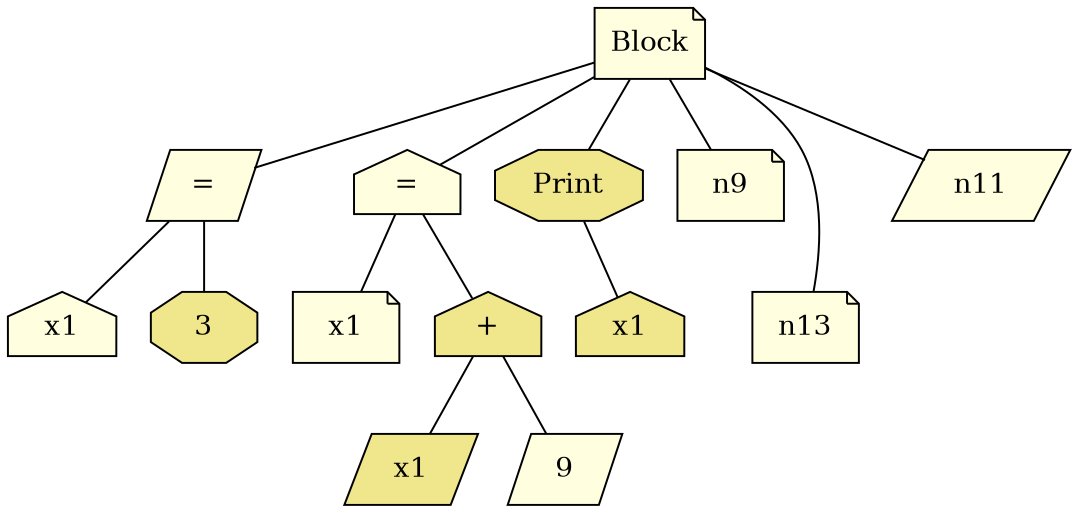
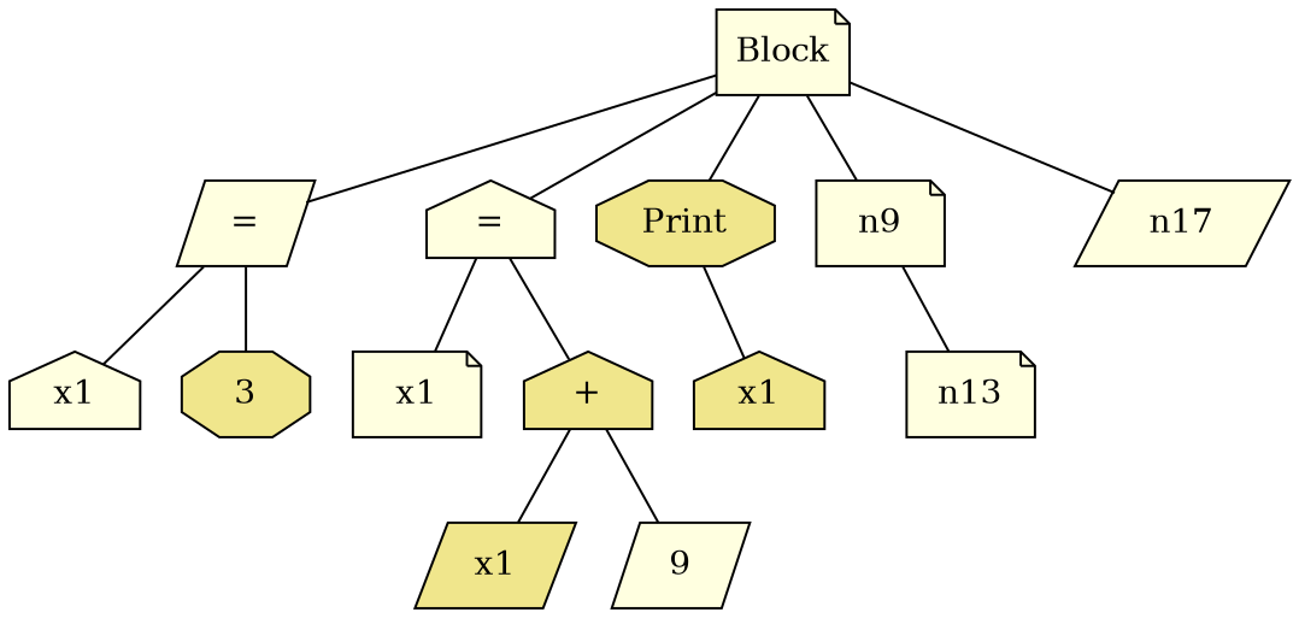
  graph {
    node [fillcolor=lightyellow shape=note style=filled]
    n0 [label=Block]
    n1 [label="=" shape=parallelogram]
    n4 [label="=" shape=house]
    n12 [fillcolor=khaki label=Print shape=octagon]
    n9
    n10 [label=n13]
-   n11 [shape=parallelogram]
+   n11 [shape=parallelogram label=n17]
    n2 [label=x1 shape=house]
    n3 [fillcolor=khaki label=3 shape=octagon]
    n5 [label=x1]
    n6 [fillcolor=khaki label="+" shape=house]
    n13 [fillcolor=khaki label=x1 shape=house]
    n7 [fillcolor=khaki label=x1 shape=parallelogram]
    n8 [label=9 shape=parallelogram]
    n0 -- n1
    n0 -- n4
    n0 -- n12
    n0 -- n9
-   n0 -- n10
+   n9 -- n10
    n0 -- n11
    n1 -- n2
    n1 -- n3
    n4 -- n5
    n4 -- n6
    n12 -- n13
    n6 -- n7
    n6 -- n8
  }
